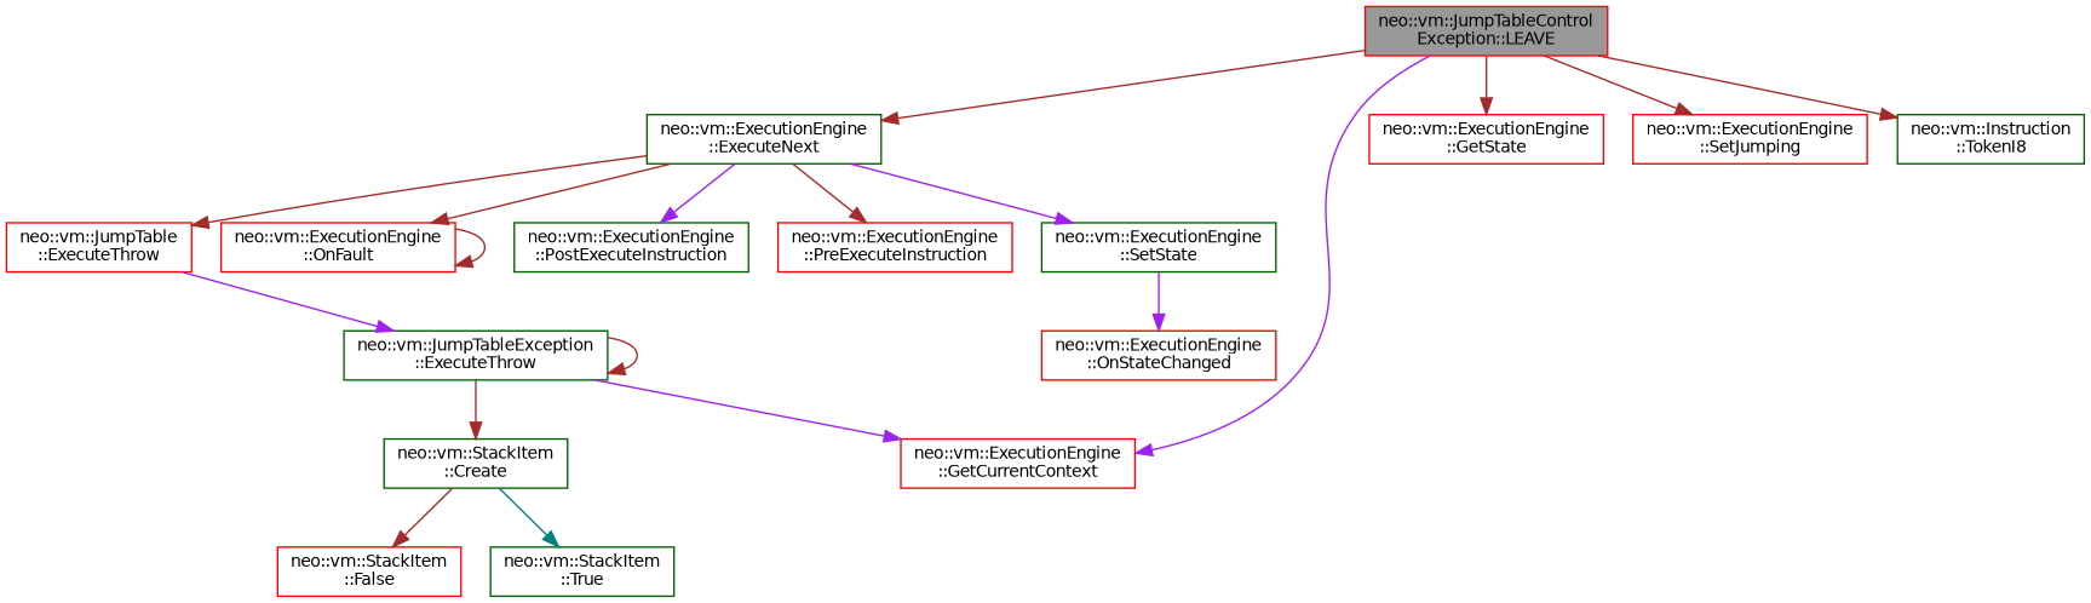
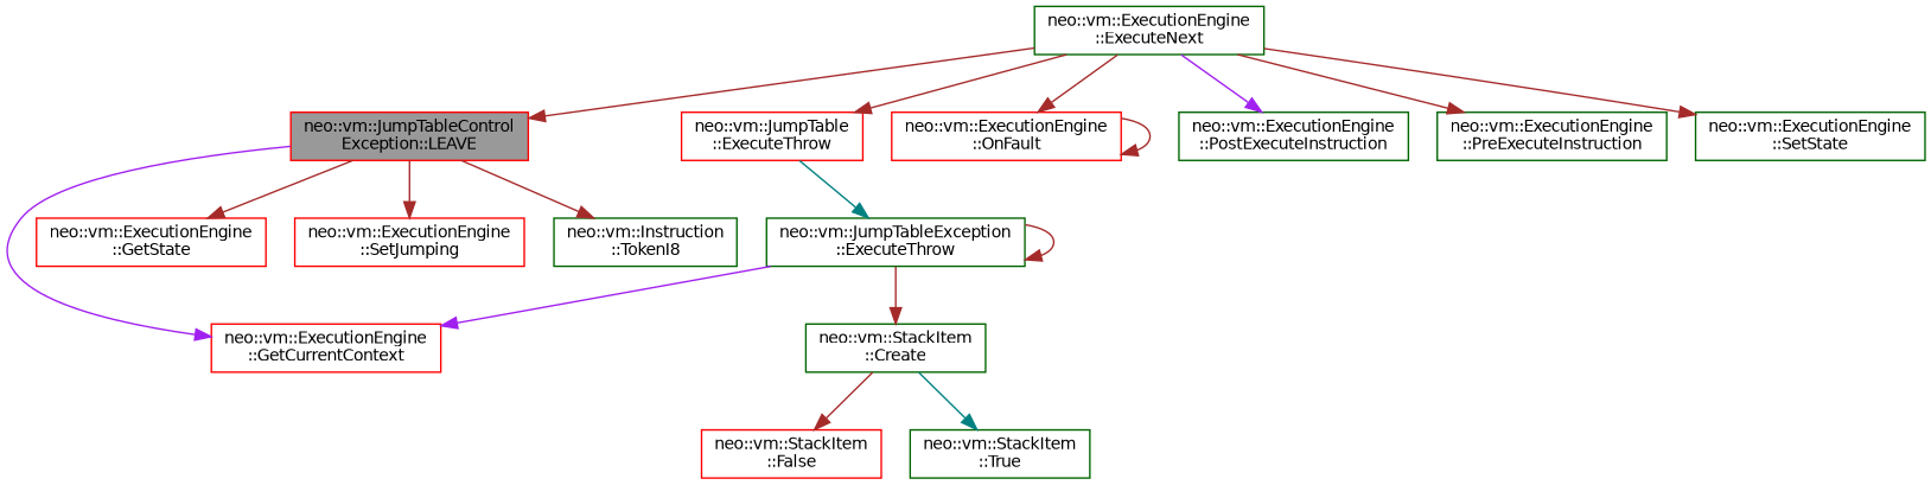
  digraph {
    rankdir=TB
    node [color=red fillcolor=white fontname=Helvetica fontsize=10 shape=box style=filled]
    edge [color=brown fontname=Helvetica fontsize=10 labelfontname=Helvetica labelfontsize=10 style=solid]
    n1 [fillcolor=grey60 fontcolor=black height=0.2 label="neo::vm::JumpTableControl\lException::LEAVE" width=0.4]
    n2 [color=darkgreen height=0.2 label="neo::vm::ExecutionEngine\l::ExecuteNext" width=0.4]
    n3 [height=0.2 label="neo::vm::ExecutionEngine\l::GetCurrentContext" width=0.4]
    n4 [height=0.2 label="neo::vm::ExecutionEngine\l::GetState" width=0.4]
    n5 [height=0.2 label="neo::vm::ExecutionEngine\l::SetJumping" width=0.4]
    n6 [color=darkgreen height=0.2 label="neo::vm::Instruction\l::TokenI8" width=0.4]
    n7 [height=0.2 label="neo::vm::JumpTable\l::ExecuteThrow" width=0.4]
    n8 [height=0.2 label="neo::vm::ExecutionEngine\l::OnFault" width=0.4]
    n9 [color=darkgreen height=0.2 label="neo::vm::ExecutionEngine\l::PostExecuteInstruction" width=0.4]
-   n10 [height=0.2 label="neo::vm::ExecutionEngine\l::PreExecuteInstruction" width=0.4]
+   n10 [color=darkgreen height=0.2 label="neo::vm::ExecutionEngine\l::PreExecuteInstruction" width=0.4]
    n11 [color=darkgreen height=0.2 label="neo::vm::ExecutionEngine\l::SetState" width=0.4]
    n12 [color=darkgreen height=0.2 label="neo::vm::JumpTableException\l::ExecuteThrow" width=0.4]
-   n13 [height=0.2 label="neo::vm::ExecutionEngine\l::OnStateChanged" width=0.4]
    n14 [color=darkgreen height=0.2 label="neo::vm::StackItem\l::Create" width=0.4]
    n15 [height=0.2 label="neo::vm::StackItem\l::False" width=0.4]
    n16 [color=darkgreen height=0.2 label="neo::vm::StackItem\l::True" width=0.4]
-   n1 -> n2
+   n2 -> n1
    n1 -> n3 [color=purple]
    n1 -> n4
    n1 -> n5
    n1 -> n6
    n2 -> n7
    n2 -> n8
    n2 -> n9 [color=purple]
    n2 -> n10
-   n2 -> n11 [color=purple]
-   n7 -> n12 [color=purple]
+   n2 -> n11
+   n7 -> n12 [color=teal]
    n8 -> n8
-   n11 -> n13 [color=purple]
    n12 -> n3 [color=purple]
    n12 -> n12
    n12 -> n14
    n14 -> n15
    n14 -> n16 [color=teal]
  }
